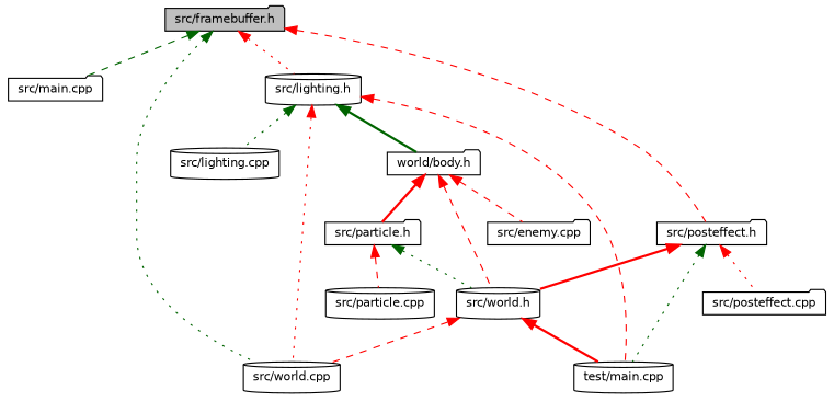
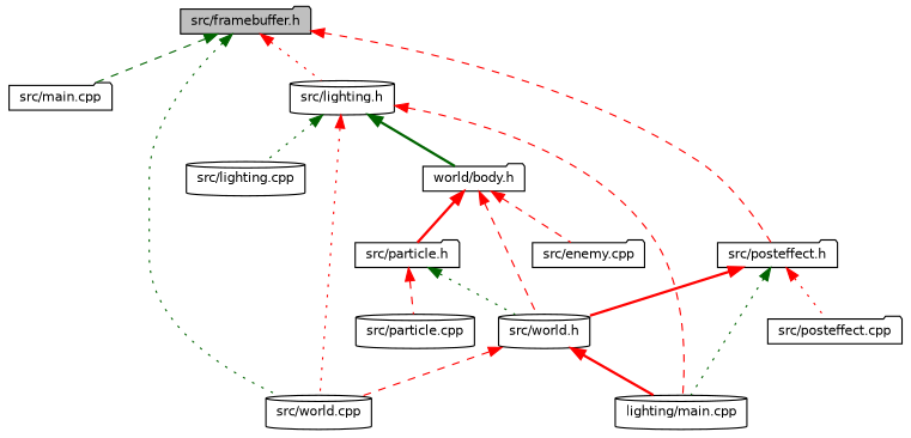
  digraph {
    node [color=black fillcolor=white fontname=Helvetica fontsize=10 shape=folder style=filled]
    edge [color=red dir=back fontname=Helvetica fontsize=10 labelfontname=Helvetica labelfontsize=10 style=dashed]
    n1 [fillcolor=grey75 fontcolor=black height=0.2 label="src/framebuffer.h" width=0.4]
    n2 [height=0.2 label="src/main.cpp" width=0.4]
    n3 [height=0.2 label="src/lighting.h" shape=cylinder width=0.4]
    n4 [height=0.2 label="src/world.cpp" shape=cylinder width=0.4]
    n5 [height=0.2 label="src/posteffect.h" width=0.4]
    n6 [height=0.2 label="world/body.h" width=0.4]
-   n7 [height=0.2 label="test/main.cpp" shape=cylinder width=0.4]
+   n7 [height=0.2 label="lighting/main.cpp" shape=cylinder width=0.4]
    n8 [height=0.2 label="src/lighting.cpp" shape=cylinder width=0.4]
    n9 [height=0.2 label="src/world.h" shape=cylinder width=0.4]
    n10 [height=0.2 label="src/posteffect.cpp" width=0.4]
    n11 [height=0.2 label="src/enemy.cpp" width=0.4]
    n12 [height=0.2 label="src/particle.h" width=0.4]
    n13 [height=0.2 label="src/particle.cpp" shape=cylinder width=0.4]
    n1 -> n2 [color=darkgreen]
    n1 -> n3 [style=dotted]
    n1 -> n4 [color=darkgreen style=dotted]
    n1 -> n5
    n3 -> n4 [style=dotted]
    n3 -> n6 [color=darkgreen style=bold]
    n3 -> n7
    n3 -> n8 [color=darkgreen style=dotted]
    n5 -> n7 [color=darkgreen style=dotted]
    n5 -> n9 [style=bold]
    n5 -> n10 [style=dotted]
    n6 -> n9
    n6 -> n11
    n6 -> n12 [style=bold]
    n9 -> n4
    n9 -> n7 [style=bold]
    n12 -> n9 [color=darkgreen style=dotted]
    n12 -> n13
  }
